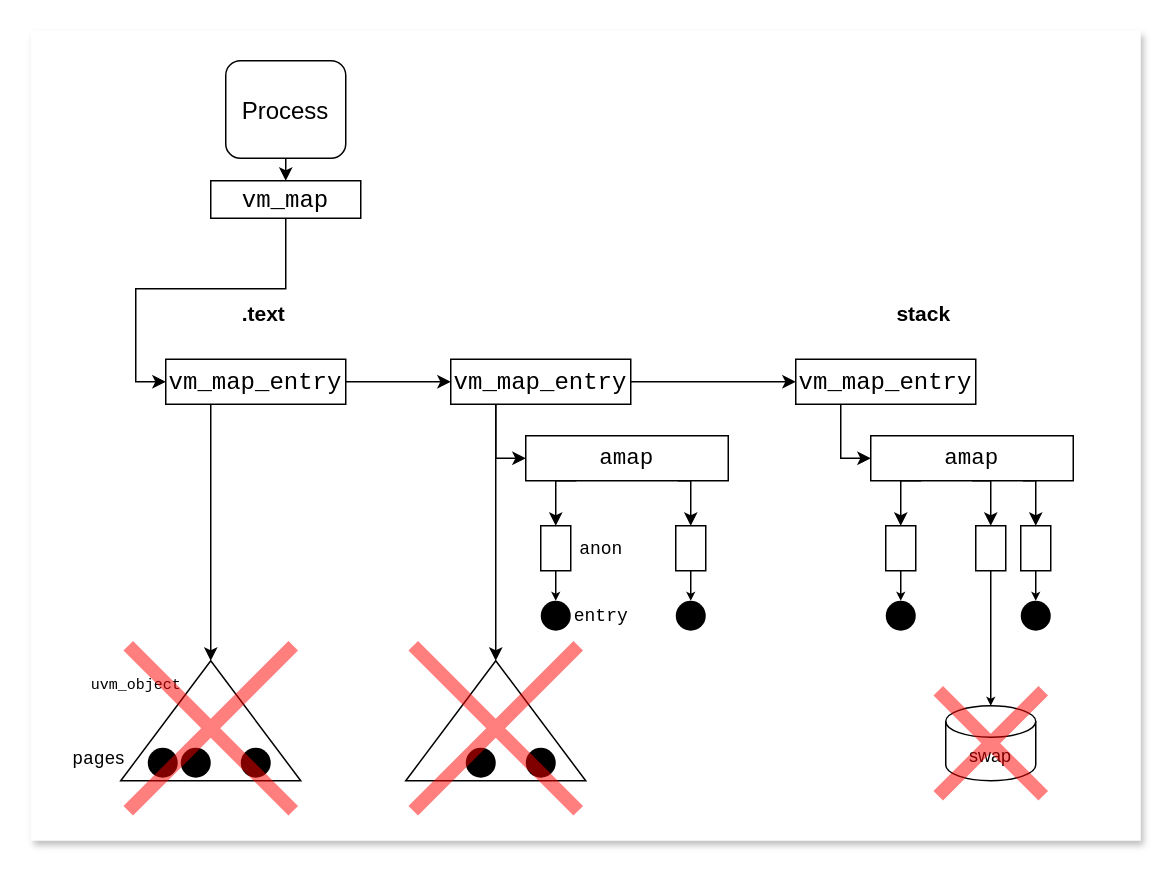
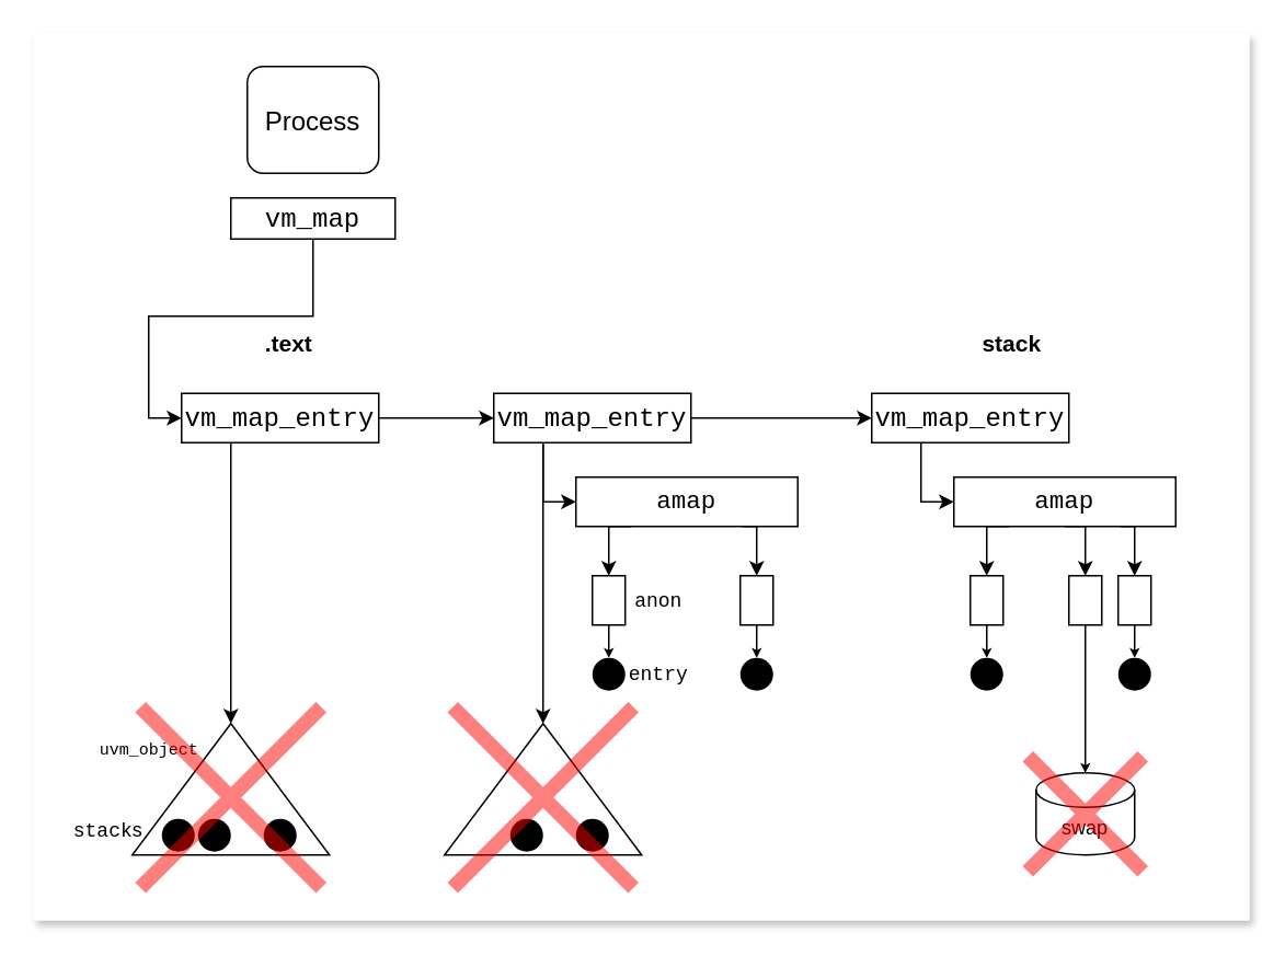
  <mxCell id="0" />
  <mxCell id="1" parent="0" />
  <mxCell id="2" value="" style="rounded=0;whiteSpace=wrap;html=1;strokeColor=none;fillColor=default;shadow=1;textShadow=1;" parent="1" vertex="1"><mxGeometry x="20" y="20" width="740" height="540" as="geometry" /></mxCell>
  <mxCell id="3" style="edgeStyle=orthogonalEdgeStyle;rounded=0;orthogonalLoop=1;jettySize=auto;html=1;exitX=0.5;exitY=1;exitDx=0;exitDy=0;entryX=0;entryY=0.5;entryDx=0;entryDy=0;" parent="1" source="4" target="7" edge="1"><mxGeometry relative="1" as="geometry" /></mxCell>
  <mxCell id="4" value="&lt;font face=&quot;Courier New&quot;&gt;vm_map&lt;/font&gt;" style="rounded=0;whiteSpace=wrap;html=1;fontSize=16;" parent="1" vertex="1"><mxGeometry x="140" y="120" width="100" height="25" as="geometry" /></mxCell>
  <mxCell id="5" style="edgeStyle=orthogonalEdgeStyle;rounded=0;orthogonalLoop=1;jettySize=auto;html=1;exitX=1;exitY=0.5;exitDx=0;exitDy=0;entryX=0;entryY=0.5;entryDx=0;entryDy=0;" parent="1" source="7" target="13" edge="1"><mxGeometry relative="1" as="geometry" /></mxCell>
  <mxCell id="6" style="edgeStyle=orthogonalEdgeStyle;rounded=0;orthogonalLoop=1;jettySize=auto;html=1;exitX=0.25;exitY=1;exitDx=0;exitDy=0;" parent="1" source="7" target="42" edge="1"><mxGeometry relative="1" as="geometry" /></mxCell>
  <mxCell id="7" value="&lt;font face=&quot;Courier New&quot;&gt;vm_map_entry&lt;/font&gt;" style="rounded=0;whiteSpace=wrap;html=1;fontSize=16;" parent="1" vertex="1"><mxGeometry x="110" y="239" width="120" height="30" as="geometry" /></mxCell>
- <mxCell id="8" style="edgeStyle=orthogonalEdgeStyle;rounded=0;orthogonalLoop=1;jettySize=auto;html=1;exitX=0.5;exitY=1;exitDx=0;exitDy=0;entryX=0.5;entryY=0;entryDx=0;entryDy=0;" parent="1" source="9" target="4" edge="1"><mxGeometry relative="1" as="geometry" /></mxCell>
  <mxCell id="9" value="Process" style="rounded=1;whiteSpace=wrap;html=1;fontSize=16;" parent="1" vertex="1"><mxGeometry x="150" y="40" width="80" height="65" as="geometry" /></mxCell>
  <mxCell id="10" style="edgeStyle=orthogonalEdgeStyle;rounded=0;orthogonalLoop=1;jettySize=auto;html=1;exitX=1;exitY=0.5;exitDx=0;exitDy=0;entryX=0;entryY=0.5;entryDx=0;entryDy=0;" parent="1" source="13" target="15" edge="1"><mxGeometry relative="1" as="geometry"><mxPoint x="430" y="225" as="targetPoint" /></mxGeometry></mxCell>
  <mxCell id="11" style="edgeStyle=orthogonalEdgeStyle;rounded=0;orthogonalLoop=1;jettySize=auto;html=1;exitX=0.25;exitY=1;exitDx=0;exitDy=0;" parent="1" source="13" target="34" edge="1"><mxGeometry relative="1" as="geometry" /></mxCell>
  <mxCell id="12" style="edgeStyle=orthogonalEdgeStyle;rounded=0;orthogonalLoop=1;jettySize=auto;html=1;exitX=0.25;exitY=1;exitDx=0;exitDy=0;entryX=0;entryY=0.5;entryDx=0;entryDy=0;" parent="1" source="13" target="18" edge="1"><mxGeometry relative="1" as="geometry" /></mxCell>
  <mxCell id="13" value="&lt;font face=&quot;Courier New&quot;&gt;vm_map_entry&lt;/font&gt;" style="rounded=0;whiteSpace=wrap;html=1;fontSize=16;" parent="1" vertex="1"><mxGeometry x="300" y="239" width="120" height="30" as="geometry" /></mxCell>
  <mxCell id="14" style="edgeStyle=orthogonalEdgeStyle;rounded=0;orthogonalLoop=1;jettySize=auto;html=1;exitX=0.25;exitY=1;exitDx=0;exitDy=0;entryX=0;entryY=0.5;entryDx=0;entryDy=0;" parent="1" source="15" target="22" edge="1"><mxGeometry relative="1" as="geometry" /></mxCell>
  <mxCell id="15" value="&lt;font face=&quot;Courier New&quot;&gt;vm_map_entry&lt;/font&gt;" style="rounded=0;whiteSpace=wrap;html=1;fontSize=16;" parent="1" vertex="1"><mxGeometry x="530" y="239" width="120" height="30" as="geometry" /></mxCell>
  <mxCell id="16" style="edgeStyle=orthogonalEdgeStyle;rounded=0;orthogonalLoop=1;jettySize=auto;html=1;exitX=0.25;exitY=1;exitDx=0;exitDy=0;entryX=0.5;entryY=0;entryDx=0;entryDy=0;" parent="1" source="18" target="24" edge="1"><mxGeometry relative="1" as="geometry"><Array as="points"><mxPoint x="370" y="320" /></Array></mxGeometry></mxCell>
  <mxCell id="17" style="edgeStyle=orthogonalEdgeStyle;rounded=0;orthogonalLoop=1;jettySize=auto;html=1;exitX=0.75;exitY=1;exitDx=0;exitDy=0;entryX=0.5;entryY=0;entryDx=0;entryDy=0;" parent="1" source="18" target="28" edge="1"><mxGeometry relative="1" as="geometry"><Array as="points"><mxPoint x="460" y="320" /></Array></mxGeometry></mxCell>
  <mxCell id="18" value="&lt;font face=&quot;Courier New&quot; style=&quot;font-size: 15px;&quot;&gt;amap&lt;/font&gt;" style="rounded=0;whiteSpace=wrap;html=1;" parent="1" vertex="1"><mxGeometry x="350" y="290" width="135" height="30" as="geometry" /></mxCell>
  <mxCell id="19" style="edgeStyle=orthogonalEdgeStyle;rounded=0;orthogonalLoop=1;jettySize=auto;html=1;exitX=0.25;exitY=1;exitDx=0;exitDy=0;entryX=0.5;entryY=0;entryDx=0;entryDy=0;" parent="1" source="22" target="30" edge="1"><mxGeometry relative="1" as="geometry" /></mxCell>
  <mxCell id="20" style="edgeStyle=orthogonalEdgeStyle;rounded=0;orthogonalLoop=1;jettySize=auto;html=1;exitX=0.75;exitY=1;exitDx=0;exitDy=0;entryX=0.5;entryY=0;entryDx=0;entryDy=0;" parent="1" source="22" target="32" edge="1"><mxGeometry relative="1" as="geometry" /></mxCell>
  <mxCell id="21" style="edgeStyle=orthogonalEdgeStyle;rounded=0;orthogonalLoop=1;jettySize=auto;html=1;exitX=0.5;exitY=1;exitDx=0;exitDy=0;entryX=0.5;entryY=0;entryDx=0;entryDy=0;" parent="1" source="22" target="26" edge="1"><mxGeometry relative="1" as="geometry" /></mxCell>
  <mxCell id="22" value="&lt;font face=&quot;Courier New&quot; style=&quot;font-size: 15px;&quot;&gt;amap&lt;/font&gt;" style="rounded=0;whiteSpace=wrap;html=1;" parent="1" vertex="1"><mxGeometry x="580" y="290" width="135" height="30" as="geometry" /></mxCell>
  <mxCell id="23" style="edgeStyle=orthogonalEdgeStyle;rounded=0;orthogonalLoop=1;jettySize=auto;html=1;exitX=0.5;exitY=1;exitDx=0;exitDy=0;entryX=0.5;entryY=0;entryDx=0;entryDy=0;endSize=3;" parent="1" source="24" target="38" edge="1"><mxGeometry relative="1" as="geometry" /></mxCell>
  <mxCell id="24" value="" style="rounded=0;whiteSpace=wrap;html=1;" parent="1" vertex="1"><mxGeometry x="360" y="350" width="20" height="30" as="geometry" /></mxCell>
  <mxCell id="25" style="edgeStyle=orthogonalEdgeStyle;rounded=0;orthogonalLoop=1;jettySize=auto;html=1;exitX=0.5;exitY=1;exitDx=0;exitDy=0;endSize=3;entryX=0.5;entryY=0;entryDx=0;entryDy=0;entryPerimeter=0;" parent="1" source="26" target="47" edge="1"><mxGeometry relative="1" as="geometry"><mxPoint x="660" y="400" as="targetPoint" /></mxGeometry></mxCell>
  <mxCell id="26" value="" style="rounded=0;whiteSpace=wrap;html=1;" parent="1" vertex="1"><mxGeometry x="650" y="350" width="20" height="30" as="geometry" /></mxCell>
  <mxCell id="27" style="edgeStyle=orthogonalEdgeStyle;rounded=0;orthogonalLoop=1;jettySize=auto;html=1;exitX=0.5;exitY=1;exitDx=0;exitDy=0;entryX=0.5;entryY=0;entryDx=0;entryDy=0;endSize=3;" parent="1" source="28" target="39" edge="1"><mxGeometry relative="1" as="geometry" /></mxCell>
  <mxCell id="28" value="" style="rounded=0;whiteSpace=wrap;html=1;" parent="1" vertex="1"><mxGeometry x="450" y="350" width="20" height="30" as="geometry" /></mxCell>
  <mxCell id="29" style="edgeStyle=orthogonalEdgeStyle;rounded=0;orthogonalLoop=1;jettySize=auto;html=1;exitX=0.5;exitY=1;exitDx=0;exitDy=0;entryX=0.5;entryY=0;entryDx=0;entryDy=0;startSize=6;endSize=3;" parent="1" source="30" target="40" edge="1"><mxGeometry relative="1" as="geometry" /></mxCell>
  <mxCell id="30" value="" style="rounded=0;whiteSpace=wrap;html=1;" parent="1" vertex="1"><mxGeometry x="590" y="350" width="20" height="30" as="geometry" /></mxCell>
  <mxCell id="31" style="edgeStyle=orthogonalEdgeStyle;rounded=0;orthogonalLoop=1;jettySize=auto;html=1;exitX=0.5;exitY=1;exitDx=0;exitDy=0;entryX=0.5;entryY=0;entryDx=0;entryDy=0;endSize=3;" parent="1" source="32" target="41" edge="1"><mxGeometry relative="1" as="geometry" /></mxCell>
  <mxCell id="32" value="" style="rounded=0;whiteSpace=wrap;html=1;" parent="1" vertex="1"><mxGeometry x="680" y="350" width="20" height="30" as="geometry" /></mxCell>
  <mxCell id="33" value="" style="group" parent="1" vertex="1" connectable="0"><mxGeometry x="270" y="440" width="140" height="110" as="geometry" /></mxCell>
  <mxCell id="34" value="" style="triangle;whiteSpace=wrap;html=1;rotation=-90;" parent="33" vertex="1"><mxGeometry x="20" y="-20" width="80" height="120" as="geometry" /></mxCell>
  <mxCell id="35" value="" style="ellipse;whiteSpace=wrap;html=1;aspect=fixed;strokeColor=none;fillColor=#000000;" parent="33" vertex="1"><mxGeometry x="40" y="58" width="20" height="20" as="geometry" /></mxCell>
  <mxCell id="36" value="" style="ellipse;whiteSpace=wrap;html=1;aspect=fixed;strokeColor=none;fillColor=#000000;" parent="33" vertex="1"><mxGeometry x="80" y="58" width="20" height="20" as="geometry" /></mxCell>
  <mxCell id="37" value="" style="shape=mxgraph.sysml.x;strokeWidth=9;fillColor=#FF0000;strokeColor=#FF0000;opacity=50;" parent="33" vertex="1"><mxGeometry x="5" y="-10" width="110" height="110" as="geometry" /></mxCell>
  <mxCell id="38" value="" style="ellipse;whiteSpace=wrap;html=1;aspect=fixed;strokeColor=none;fillColor=#000000;" parent="1" vertex="1"><mxGeometry x="360" y="400" width="20" height="20" as="geometry" /></mxCell>
  <mxCell id="39" value="" style="ellipse;whiteSpace=wrap;html=1;aspect=fixed;strokeColor=none;fillColor=#000000;" parent="1" vertex="1"><mxGeometry x="450" y="400" width="20" height="20" as="geometry" /></mxCell>
  <mxCell id="40" value="" style="ellipse;whiteSpace=wrap;html=1;aspect=fixed;strokeColor=none;fillColor=#000000;" parent="1" vertex="1"><mxGeometry x="590" y="400" width="20" height="20" as="geometry" /></mxCell>
  <mxCell id="41" value="" style="ellipse;whiteSpace=wrap;html=1;aspect=fixed;strokeColor=none;fillColor=#000000;" parent="1" vertex="1"><mxGeometry x="680" y="400" width="20" height="20" as="geometry" /></mxCell>
  <mxCell id="42" value="" style="triangle;whiteSpace=wrap;html=1;rotation=-90;" parent="1" vertex="1"><mxGeometry x="100" y="420" width="80" height="120" as="geometry" /></mxCell>
  <mxCell id="43" value="" style="ellipse;whiteSpace=wrap;html=1;aspect=fixed;strokeColor=none;fillColor=#000000;" parent="1" vertex="1"><mxGeometry x="98" y="498" width="20" height="20" as="geometry" /></mxCell>
  <mxCell id="44" value="" style="ellipse;whiteSpace=wrap;html=1;aspect=fixed;strokeColor=none;fillColor=#000000;" parent="1" vertex="1"><mxGeometry x="120" y="498" width="20" height="20" as="geometry" /></mxCell>
  <mxCell id="45" value="" style="ellipse;whiteSpace=wrap;html=1;aspect=fixed;strokeColor=none;fillColor=#000000;" parent="1" vertex="1"><mxGeometry x="160" y="498" width="20" height="20" as="geometry" /></mxCell>
  <mxCell id="46" value="&lt;font style=&quot;font-size: 10px;&quot; face=&quot;Courier New&quot;&gt;uvm_object&lt;/font&gt;" style="text;html=1;align=center;verticalAlign=middle;resizable=0;points=[];autosize=1;strokeColor=none;fillColor=none;" parent="1" vertex="1"><mxGeometry x="50" y="440" width="80" height="30" as="geometry" /></mxCell>
  <mxCell id="47" value="&lt;div&gt;swap&lt;/div&gt;" style="shape=cylinder3;whiteSpace=wrap;html=1;boundedLbl=1;backgroundOutline=1;size=10.483;" parent="1" vertex="1"><mxGeometry x="630" y="470" width="60" height="50" as="geometry" /></mxCell>
  <mxCell id="48" value="&lt;font face=&quot;Courier New&quot;&gt;anon&lt;/font&gt;" style="text;html=1;align=center;verticalAlign=middle;resizable=0;points=[];autosize=1;strokeColor=none;fillColor=none;" parent="1" vertex="1"><mxGeometry x="375" y="350" width="50" height="30" as="geometry" /></mxCell>
  <mxCell id="49" value="&lt;font face=&quot;Courier New&quot;&gt;entry&lt;/font&gt;" style="text;html=1;align=center;verticalAlign=middle;resizable=0;points=[];autosize=1;strokeColor=none;fillColor=none;" parent="1" vertex="1"><mxGeometry x="375" y="395" width="50" height="30" as="geometry" /></mxCell>
- <mxCell id="50" value="&lt;font face=&quot;Courier New&quot;&gt;page&lt;/font&gt;s" style="text;html=1;align=center;verticalAlign=middle;resizable=0;points=[];autosize=1;strokeColor=none;fillColor=none;" parent="1" vertex="1"><mxGeometry x="35" y="490" width="60" height="30" as="geometry" /></mxCell>
+ <mxCell id="50" value="&lt;font face=&quot;Courier New&quot;&gt;stack&lt;/font&gt;s" style="text;html=1;align=center;verticalAlign=middle;resizable=0;points=[];autosize=1;strokeColor=none;fillColor=none;" parent="1" vertex="1"><mxGeometry x="35" y="490" width="60" height="30" as="geometry" /></mxCell>
  <mxCell id="51" value="" style="shape=mxgraph.sysml.x;strokeWidth=9;fillColor=#FF0000;strokeColor=#FF0000;opacity=50;" parent="1" vertex="1"><mxGeometry x="625" y="460" width="70" height="70" as="geometry" /></mxCell>
  <mxCell id="52" value="" style="shape=mxgraph.sysml.x;strokeWidth=9;fillColor=#FF0000;strokeColor=#FF0000;opacity=50;" parent="1" vertex="1"><mxGeometry x="85" y="430" width="110" height="110" as="geometry" /></mxCell>
  <mxCell id="53" value="&lt;b&gt;&lt;font style=&quot;font-size: 14px;&quot;&gt;.text&lt;/font&gt;&lt;/b&gt;" style="text;html=1;align=center;verticalAlign=middle;resizable=0;points=[];autosize=1;strokeColor=none;fillColor=none;" vertex="1" parent="1"><mxGeometry x="150" y="194" width="50" height="30" as="geometry" /></mxCell>
  <mxCell id="54" value="&lt;b&gt;&lt;font style=&quot;font-size: 14px;&quot;&gt;stack&lt;/font&gt;&lt;/b&gt;" style="text;html=1;align=center;verticalAlign=middle;resizable=0;points=[];autosize=1;strokeColor=none;fillColor=none;" vertex="1" parent="1"><mxGeometry x="585" y="194" width="60" height="30" as="geometry" /></mxCell>
